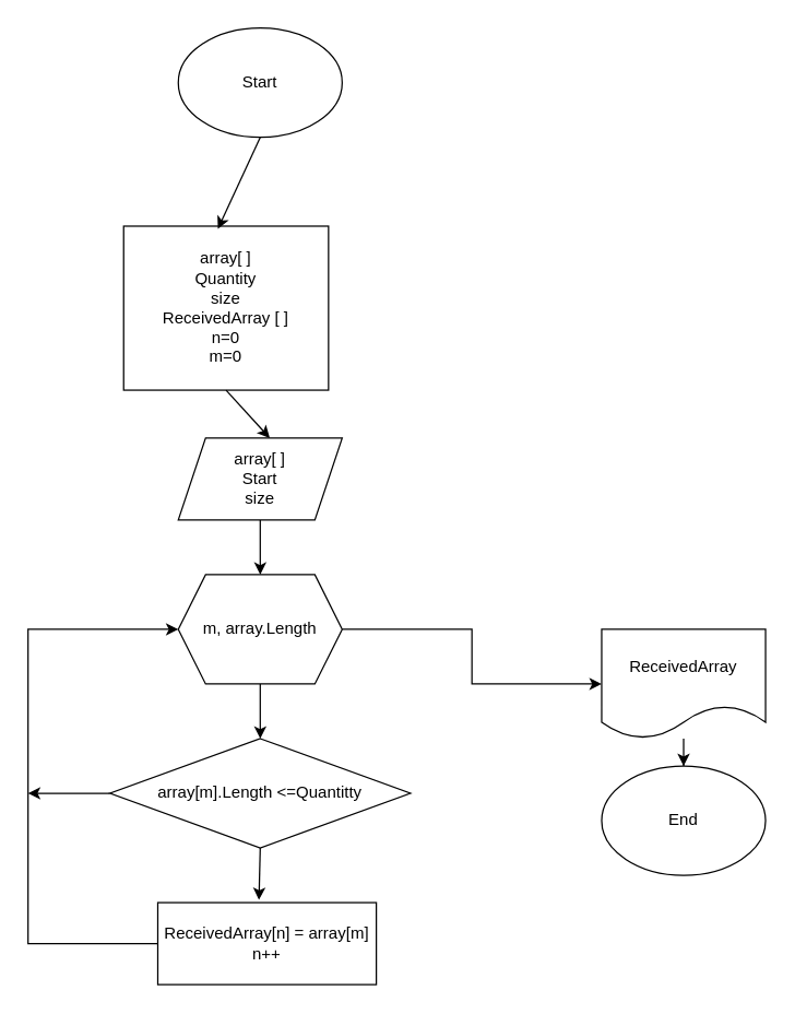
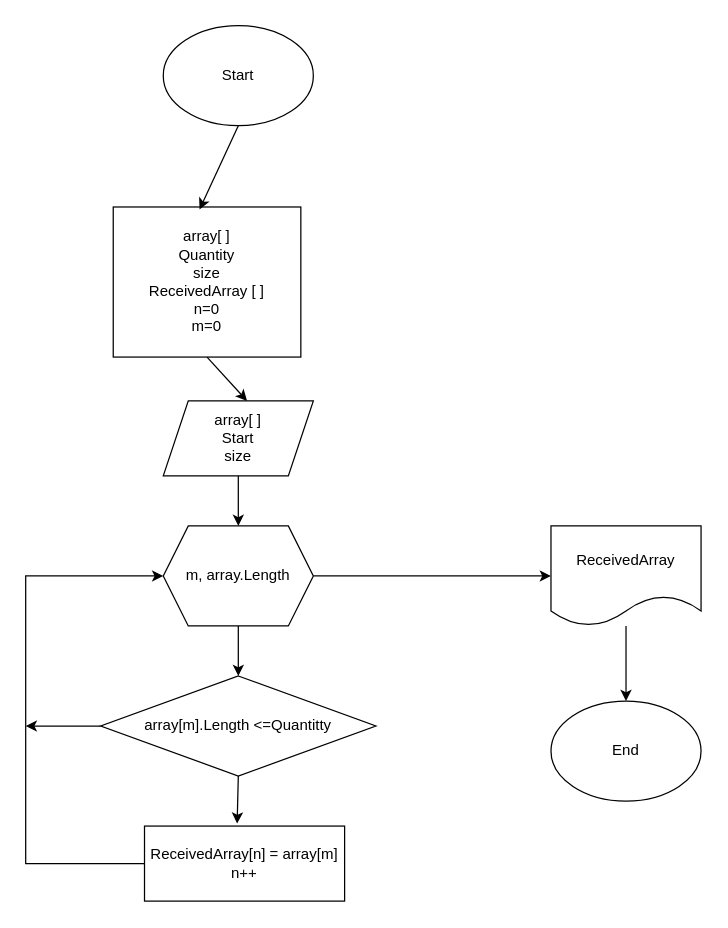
  <mxCell id="0" />
  <mxCell id="1" parent="0" />
  <mxCell id="2" value="Start" style="ellipse;whiteSpace=wrap;html=1;" vertex="1" parent="1"><mxGeometry x="130" y="20" width="120" height="80" as="geometry" /></mxCell>
  <mxCell id="3" value="array[ ]&lt;br&gt;Quantity&lt;br&gt;size&lt;br&gt;ReceivedArray [ ]&lt;br&gt;n=0&lt;br&gt;m=0" style="rounded=0;whiteSpace=wrap;html=1;" vertex="1" parent="1"><mxGeometry x="90" y="165" width="150" height="120" as="geometry" /></mxCell>
  <mxCell id="4" value="" style="endArrow=classic;html=1;rounded=0;exitX=0.5;exitY=1;exitDx=0;exitDy=0;entryX=0.46;entryY=0.017;entryDx=0;entryDy=0;entryPerimeter=0;" edge="1" parent="1" source="2" target="3"><mxGeometry width="50" height="50" relative="1" as="geometry"><mxPoint x="390" y="410" as="sourcePoint" /><mxPoint x="440" y="360" as="targetPoint" /></mxGeometry></mxCell>
  <mxCell id="5" style="edgeStyle=orthogonalEdgeStyle;rounded=0;orthogonalLoop=1;jettySize=auto;html=1;exitX=0.5;exitY=1;exitDx=0;exitDy=0;entryX=0.5;entryY=0;entryDx=0;entryDy=0;" edge="1" parent="1" source="6" target="10"><mxGeometry relative="1" as="geometry" /></mxCell>
  <mxCell id="6" value="array[ ]&lt;br&gt;Start&lt;br&gt;size" style="shape=parallelogram;perimeter=parallelogramPerimeter;whiteSpace=wrap;html=1;fixedSize=1;" vertex="1" parent="1"><mxGeometry x="130" y="320" width="120" height="60" as="geometry" /></mxCell>
  <mxCell id="7" value="" style="endArrow=classic;html=1;rounded=0;exitX=0.5;exitY=1;exitDx=0;exitDy=0;entryX=0.558;entryY=0;entryDx=0;entryDy=0;entryPerimeter=0;" edge="1" parent="1" source="3" target="6"><mxGeometry width="50" height="50" relative="1" as="geometry"><mxPoint x="390" y="400" as="sourcePoint" /><mxPoint x="440" y="350" as="targetPoint" /></mxGeometry></mxCell>
  <mxCell id="8" style="edgeStyle=orthogonalEdgeStyle;rounded=0;orthogonalLoop=1;jettySize=auto;html=1;exitX=0.5;exitY=1;exitDx=0;exitDy=0;" edge="1" parent="1" source="10" target="13"><mxGeometry relative="1" as="geometry" /></mxCell>
  <mxCell id="9" style="edgeStyle=orthogonalEdgeStyle;rounded=0;orthogonalLoop=1;jettySize=auto;html=1;exitX=1;exitY=0.5;exitDx=0;exitDy=0;" edge="1" parent="1" source="10" target="17"><mxGeometry relative="1" as="geometry" /></mxCell>
  <mxCell id="10" value="m, array.Length" style="shape=hexagon;perimeter=hexagonPerimeter2;whiteSpace=wrap;html=1;fixedSize=1;" vertex="1" parent="1"><mxGeometry x="130" y="420" width="120" height="80" as="geometry" /></mxCell>
  <mxCell id="11" style="edgeStyle=orthogonalEdgeStyle;rounded=0;orthogonalLoop=1;jettySize=auto;html=1;exitX=0.5;exitY=1;exitDx=0;exitDy=0;entryX=0.463;entryY=-0.033;entryDx=0;entryDy=0;entryPerimeter=0;" edge="1" parent="1" source="13" target="15"><mxGeometry relative="1" as="geometry" /></mxCell>
  <mxCell id="12" style="edgeStyle=orthogonalEdgeStyle;rounded=0;orthogonalLoop=1;jettySize=auto;html=1;exitX=0;exitY=0.5;exitDx=0;exitDy=0;" edge="1" parent="1" source="13"><mxGeometry relative="1" as="geometry"><mxPoint x="20" y="580" as="targetPoint" /></mxGeometry></mxCell>
  <mxCell id="13" value="array[m].Length &amp;lt;=Quantitty" style="rhombus;whiteSpace=wrap;html=1;" vertex="1" parent="1"><mxGeometry x="80" y="540" width="220" height="80" as="geometry" /></mxCell>
  <mxCell id="14" style="edgeStyle=orthogonalEdgeStyle;rounded=0;orthogonalLoop=1;jettySize=auto;html=1;exitX=0;exitY=0.5;exitDx=0;exitDy=0;entryX=0;entryY=0.5;entryDx=0;entryDy=0;" edge="1" parent="1" source="15" target="10"><mxGeometry relative="1" as="geometry"><mxPoint x="20" y="640" as="targetPoint" /><Array as="points"><mxPoint x="20" y="690" /><mxPoint x="20" y="460" /></Array></mxGeometry></mxCell>
  <mxCell id="15" value="ReceivedArray[n] = array[m]&lt;br&gt;n++" style="rounded=0;whiteSpace=wrap;html=1;" vertex="1" parent="1"><mxGeometry x="115" y="660" width="160" height="60" as="geometry" /></mxCell>
  <mxCell id="16" value="" style="edgeStyle=orthogonalEdgeStyle;rounded=0;orthogonalLoop=1;jettySize=auto;html=1;" edge="1" parent="1" source="17" target="18"><mxGeometry relative="1" as="geometry" /></mxCell>
- <mxCell id="17" value="ReceivedArray" style="shape=document;whiteSpace=wrap;html=1;boundedLbl=1;" vertex="1" parent="1"><mxGeometry x="440" y="460" width="120" height="80" as="geometry" /></mxCell>
+ <mxCell id="17" value="ReceivedArray" style="shape=document;whiteSpace=wrap;html=1;boundedLbl=1;" vertex="1" parent="1"><mxGeometry x="440" y="420" width="120" height="80" as="geometry" /></mxCell>
  <mxCell id="18" value="End" style="ellipse;whiteSpace=wrap;html=1;" vertex="1" parent="1"><mxGeometry x="440" y="560" width="120" height="80" as="geometry" /></mxCell>
